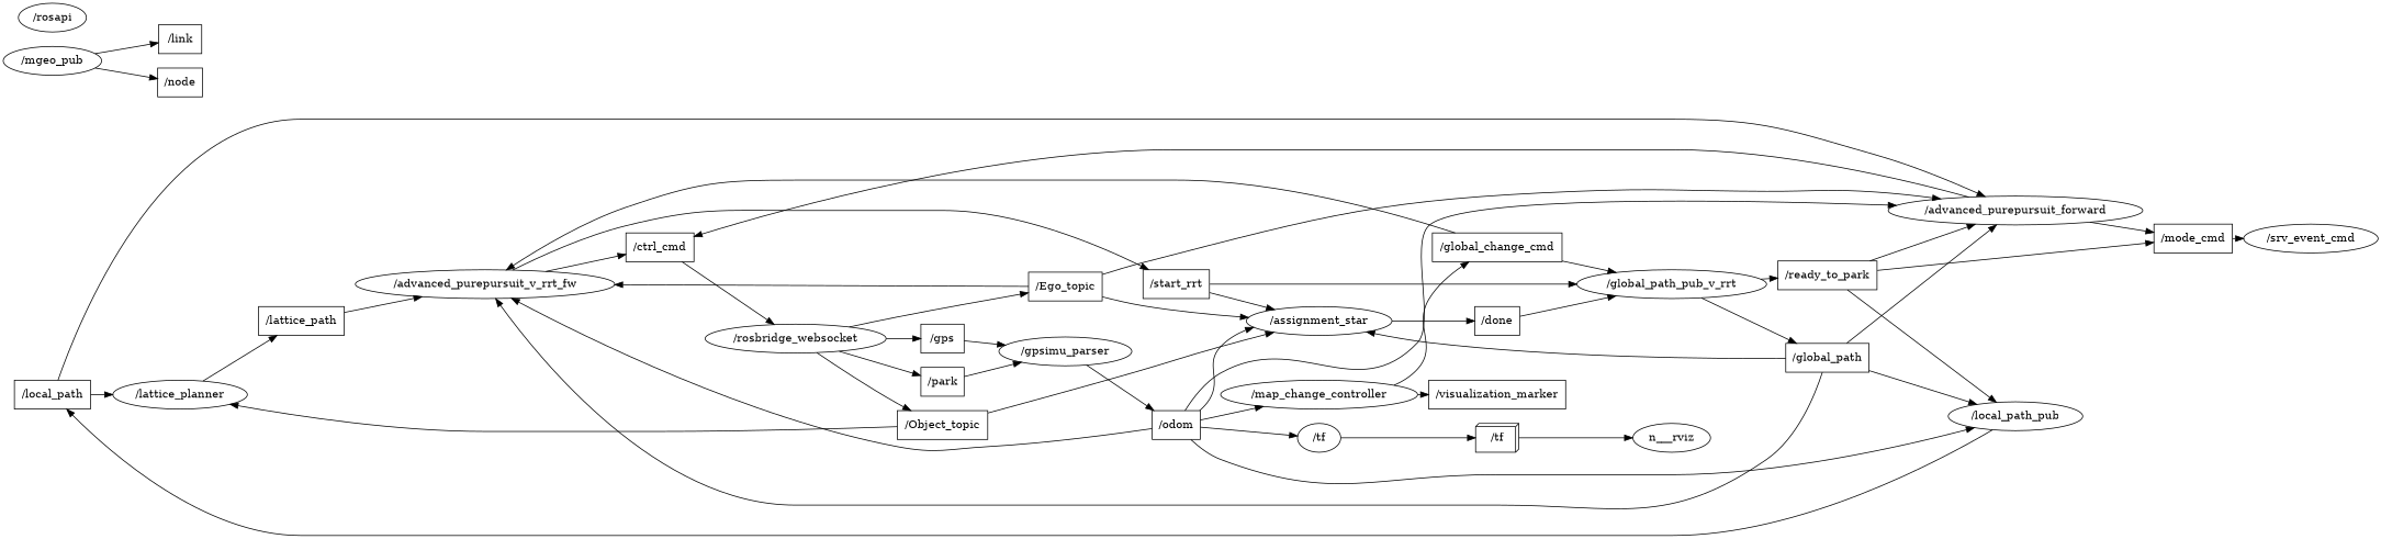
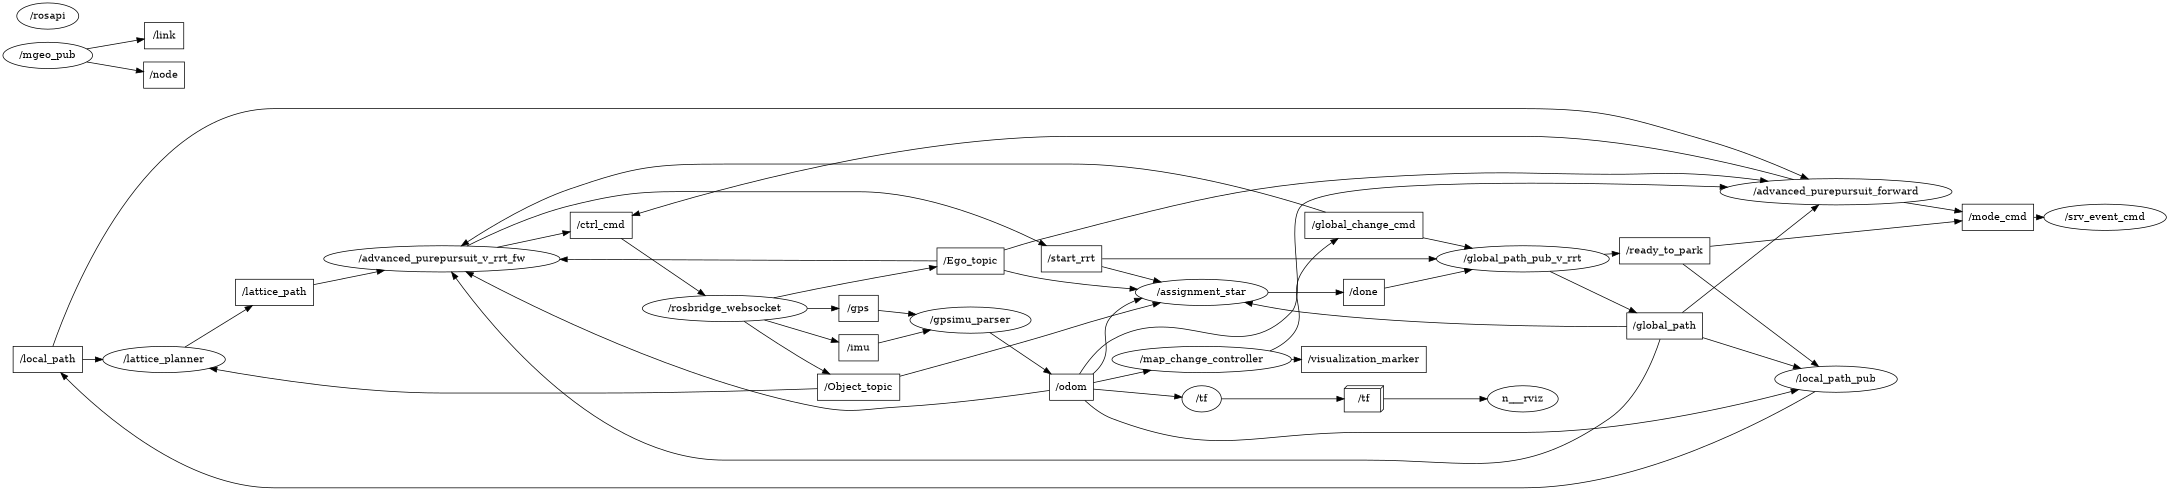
  digraph {
    compound=True
    rank=same
    rankdir=LR
    ranksep=0.2
    node [shape=box]
    edge [penwidth=1]
    n1 [height=0.5 label="/local_path" width=1.3194]
    n2 [height=0.5 label="/lattice_planner" shape=ellipse width=2.329]
    n3 [height=0.5 label="/advanced_purepursuit_forward" shape=ellipse width=4.4232]
    n4 [height=0.5 label="/lattice_path" width=1.4861]
    n5 [height=0.5 label="/ctrl_cmd" width=1.1806]
    n6 [height=0.5 label="/mode_cmd" width=1.3611]
    n7 [height=0.5 label="/advanced_purepursuit_v_rrt_fw" shape=ellipse width=4.4954]
    n8 [height=0.5 label="/rosbridge_websocket" shape=ellipse width=3.1414]
    n9 [height=0.5 label="/srv_event_cmd" shape=ellipse width=2.329]
    n10 [height=0.5 label="/Object_topic" width=1.5694]
-   n11 [height=0.5 label="/park" width=0.75]
+   n11 [height=0.5 label="/imu" width=0.75]
    n12 [height=0.5 label="/Ego_topic" width=1.2778]
    n13 [height=0.5 label="/gps" width=0.75]
    n14 [height=0.5 label="/assignment_star" shape=ellipse width=2.5276]
    n15 [height=0.5 label="/gpsimu_parser" shape=ellipse width=2.3109]
    n16 [height=0.5 label="/start_rrt" width=1.1528]
    n17 [height=0.5 label="/global_path_pub_v_rrt" shape=ellipse width=3.2858]
    n18 [height=0.5 label="/global_path" width=1.4444]
    n19 [height=0.5 label="/local_path_pub" shape=ellipse width=2.329]
    n20 [height=0.5 label="/done" width=0.77778]
    n21 [height=0.5 label="/visualization_marker" width=2.375]
    n22 [height=0.5 label="/link" width=0.75]
    n23 [height=0.5 label="/odom" width=0.83333]
    n24 [height=0.5 label="/tf" shape=ellipse width=0.75]
    n25 [height=0.5 label="/map_change_controller" shape=ellipse width=3.4122]
    n26 [height=0.5 label="/tf" shape=box3d width=0.75]
    n27 [height=0.5 label="/global_change_cmd" width=2.25]
    n___rviz [height=0.5 width=1.354 shape=""]
    n29 [height=0.5 label="/ready_to_park" width=1.7222]
    n30 [height=0.5 label="/node" width=0.77778]
    n31 [height=0.5 label="/rosapi" shape=ellipse width=1.1735]
    n32 [height=0.5 label="/mgeo_pub" shape=ellipse width=1.7151]
    n1 -> n2
    n1 -> n3
    n2 -> n4
    n3 -> n5
    n3 -> n6
    n4 -> n7
    n5 -> n8
    n6 -> n9
    n7 -> n5
    n7 -> n16
    n8 -> n10
    n8 -> n11
    n8 -> n12
    n8 -> n13
    n10 -> n2
    n10 -> n14
    n11 -> n15
    n12 -> n3
    n12 -> n7
    n12 -> n14
    n13 -> n15
    n14 -> n20
    n15 -> n23
    n16 -> n14
    n16 -> n17
    n17 -> n18
    n17 -> n29
    n18 -> n3
    n18 -> n7
    n18 -> n14
    n18 -> n19
    n19 -> n1
    n20 -> n17
    n23 -> n3
    n23 -> n7
    n23 -> n14
    n23 -> n19
    n23 -> n24
    n23 -> n25
    n24 -> n26
    n25 -> n21
    n25 -> n27
    n26 -> n___rviz
    n27 -> n7
    n27 -> n17
-   n29 -> n3
    n29 -> n6
    n29 -> n19
    n32 -> n22
    n32 -> n30
  }
